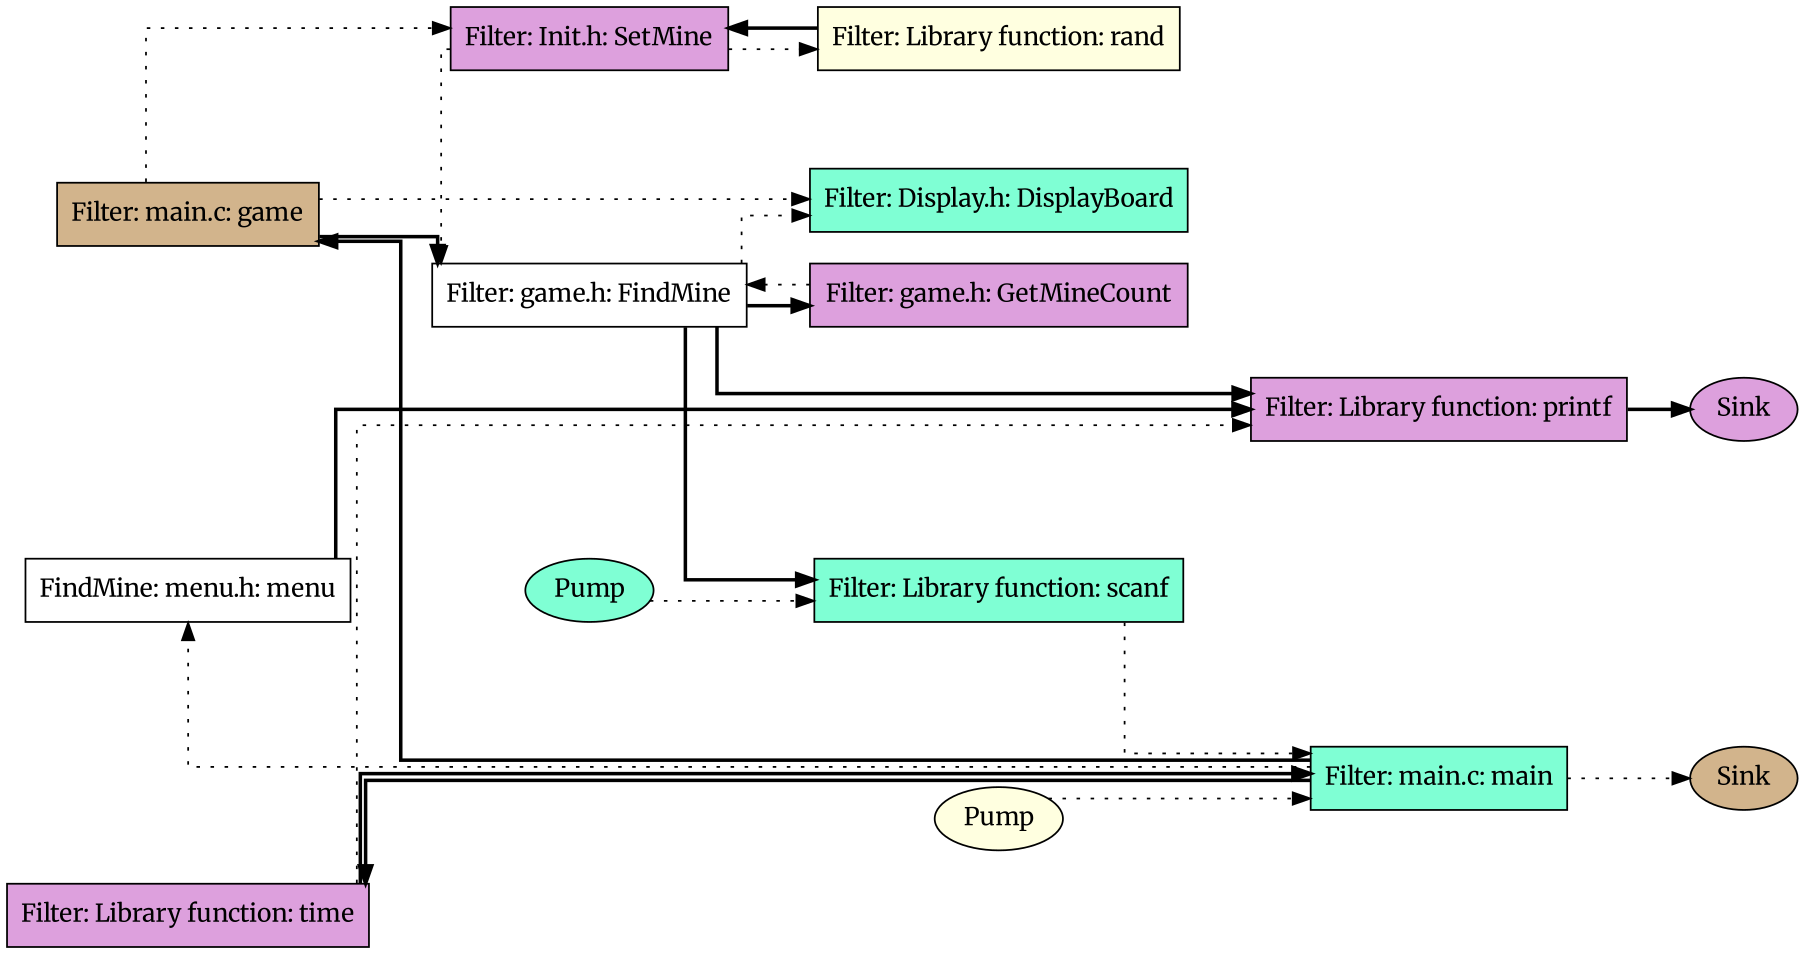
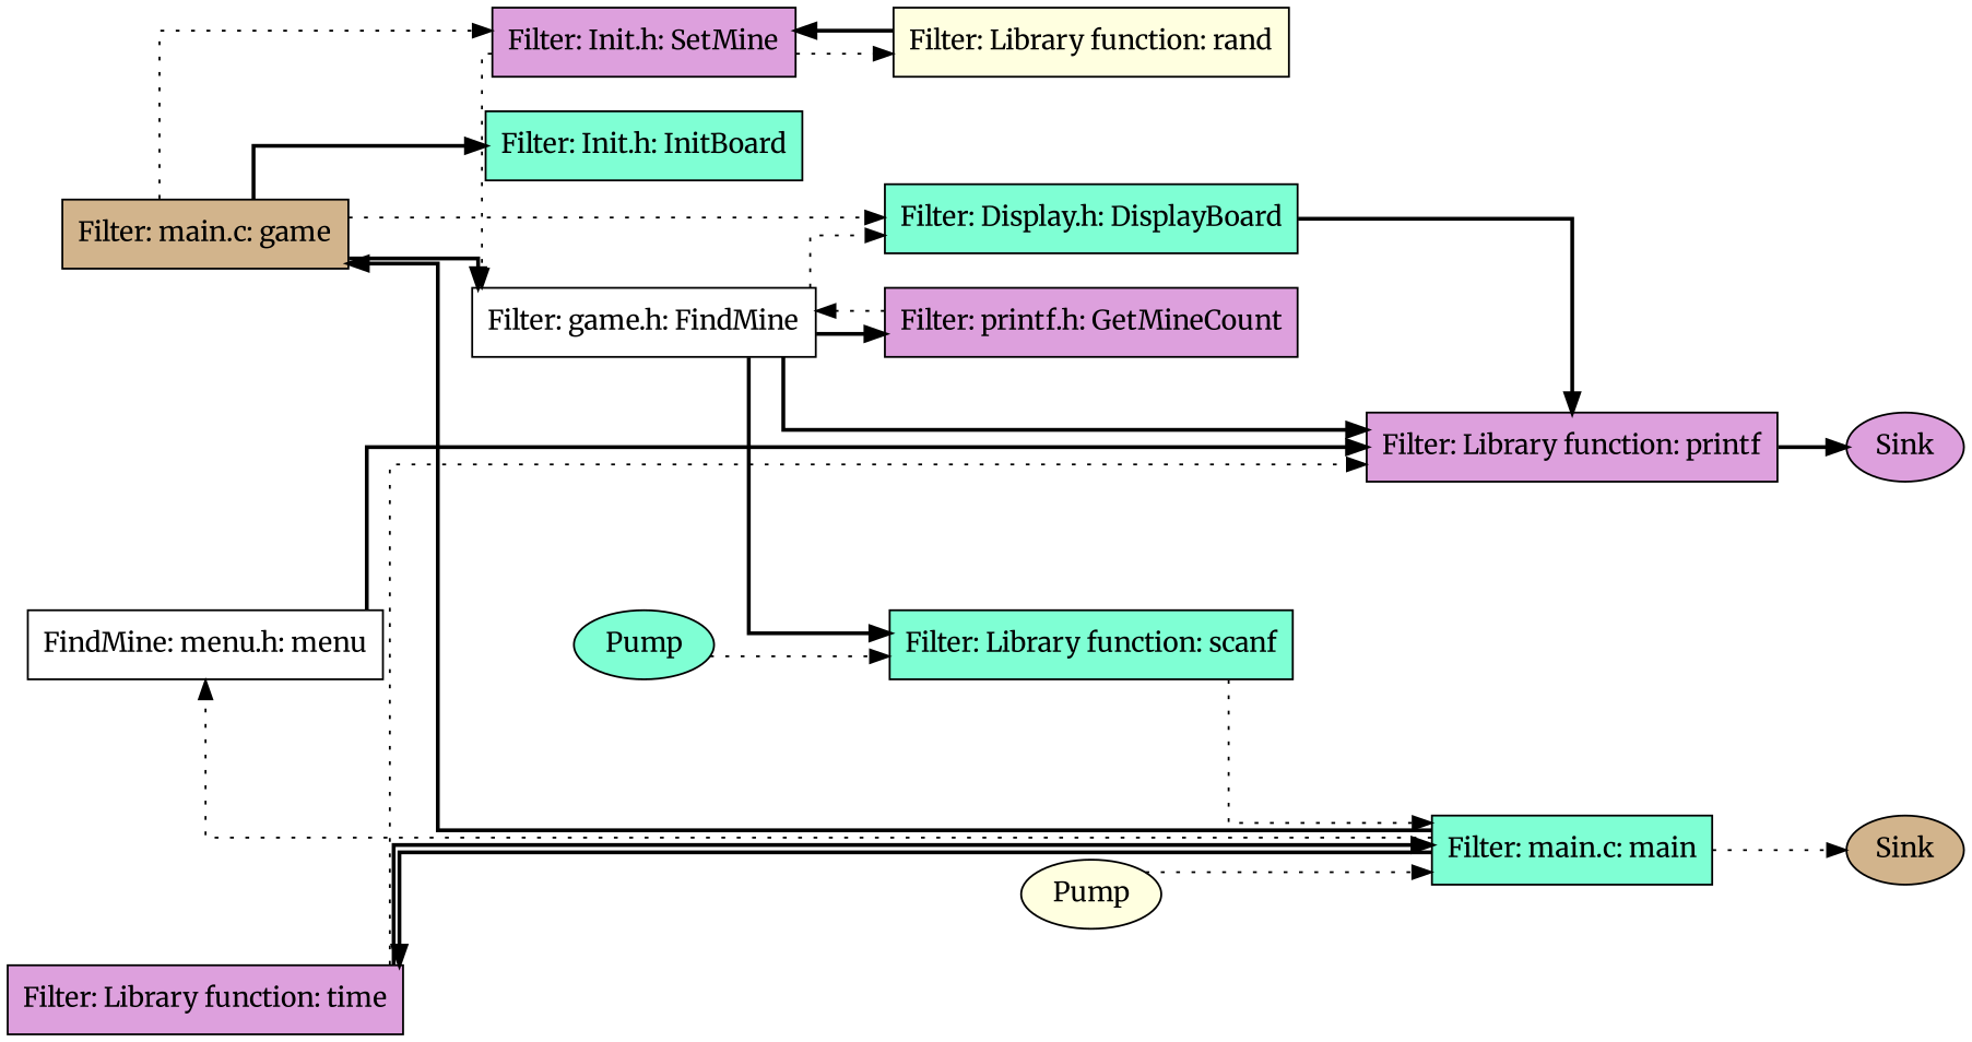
  digraph {
    fontname=Merriweather
    rankdir=LR
    splines=ortho
    node [fillcolor=plum fontname=Merriweather shape=box style=filled]
    edge [fontname=Merriweather style=bold]
    n1 [height=0.5 label="Filter: Library function: time" width=2.3889]
    n2 [fillcolor=tan height=0.5 label="Filter: main.c: game" width=1.7361]
    n3 [fillcolor=white height=0.5 label="FindMine: menu.h: menu" width=1.7917]
+   n4 [fillcolor=aquamarine height=0.5 label="Filter: Init.h: InitBoard" width=1.9444]
    n5 [height=0.5 label="Filter: Init.h: SetMine" width=1.8472]
    n6 [fillcolor=white height=0.5 label="Filter: game.h: FindMine" width=2.1111]
    n7 [fillcolor=lightyellow height=0.5 label="Filter: Library function: rand" width=2.4028]
    n8 [fillcolor=aquamarine height=0.5 label="Filter: Display.h: DisplayBoard" width=2.6111]
-   n9 [height=0.5 label="Filter: game.h: GetMineCount" width=2.5139]
+   n9 [height=0.5 label="Filter: printf.h: GetMineCount" width=2.5139]
    n10 [fillcolor=aquamarine height=0.5 label="Filter: main.c: main" width=1.6944]
    n11 [height=0.5 label="Filter: Library function: printf" width=2.4861]
    n12 [fillcolor=aquamarine height=0.5 label="Filter: Library function: scanf" width=2.4861]
    n13 [fillcolor=tan height=0.5 label=Sink width=0.75 shape=""]
    n14 [height=0.5 label=Sink width=0.75 shape=""]
    n15 [fillcolor=lightyellow height=0.5 label=Pump width=0.9027 shape=""]
    n16 [fillcolor=aquamarine height=0.5 label=Pump width=0.9027 shape=""]
    subgraph sub_1 {
      rank=same
      n1
      n2
      n3
    }
    subgraph sub_2 {
      rank=same
+     n4
      n5
      n6
    }
    subgraph sub_3 {
      rank=same
      n7
      n8
      n9
    }
    n1 -> n10
    n1 -> n11 [style=dotted]
+   n2 -> n4
    n2 -> n5 [style=dotted]
    n2 -> n6
    n2 -> n8 [style=dotted]
    n3 -> n11
    n5 -> n6 [style=dotted]
    n5 -> n7 [style=dotted]
    n6 -> n8 [style=dotted]
    n6 -> n9
    n6 -> n11
    n6 -> n12
    n7 -> n5
+   n8 -> n11
    n9 -> n6 [style=dotted]
    n10 -> n1
    n10 -> n2
    n10 -> n3 [style=dotted]
    n10 -> n13 [style=dotted]
    n11 -> n14
    n12 -> n10 [style=dotted]
    n15 -> n10 [style=dotted]
    n16 -> n12 [style=dotted]
  }
